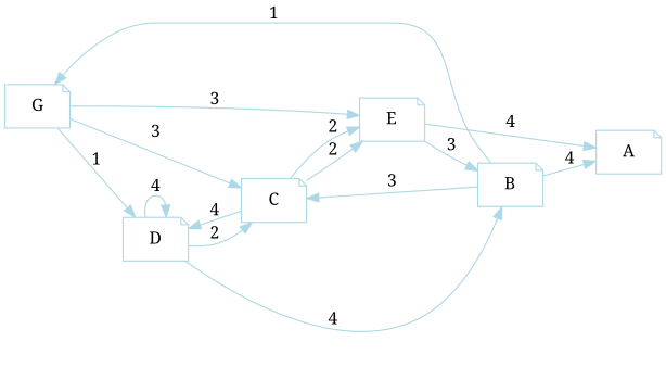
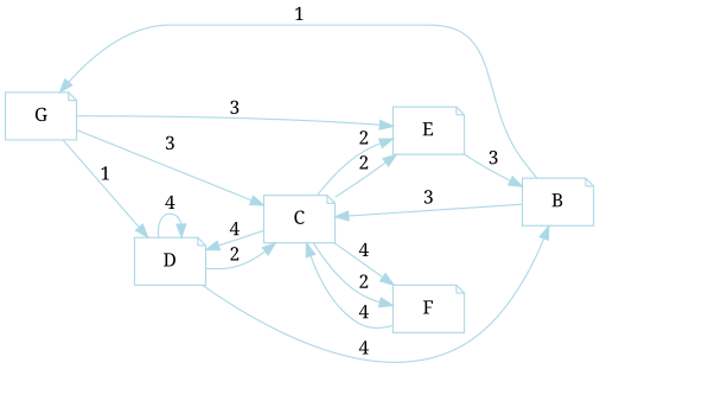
  digraph {
    fontname="Noto Serif"
    rankdir=LR
    node [color=lightblue fontname="Noto Serif" shape=note]
    edge [color=lightblue fontname="Noto Serif"]
    G
    D
    C
    E
    B
-   A
+   F
    G -> D [label=1]
    G -> C [label=3]
    G -> E [label=3]
    D -> D [label=4]
    D -> C [label=2]
    D -> B [label=4]
    C -> D [label=4]
    C -> E [label=2]
    C -> E [label=2]
+   C -> F [label=4]
+   C -> F [label=2]
    E -> B [label=3]
-   E -> A [label=4]
    B -> G [label=1]
    B -> C [label=3]
-   B -> A [label=4]
+   F -> C [label=4]
  }
